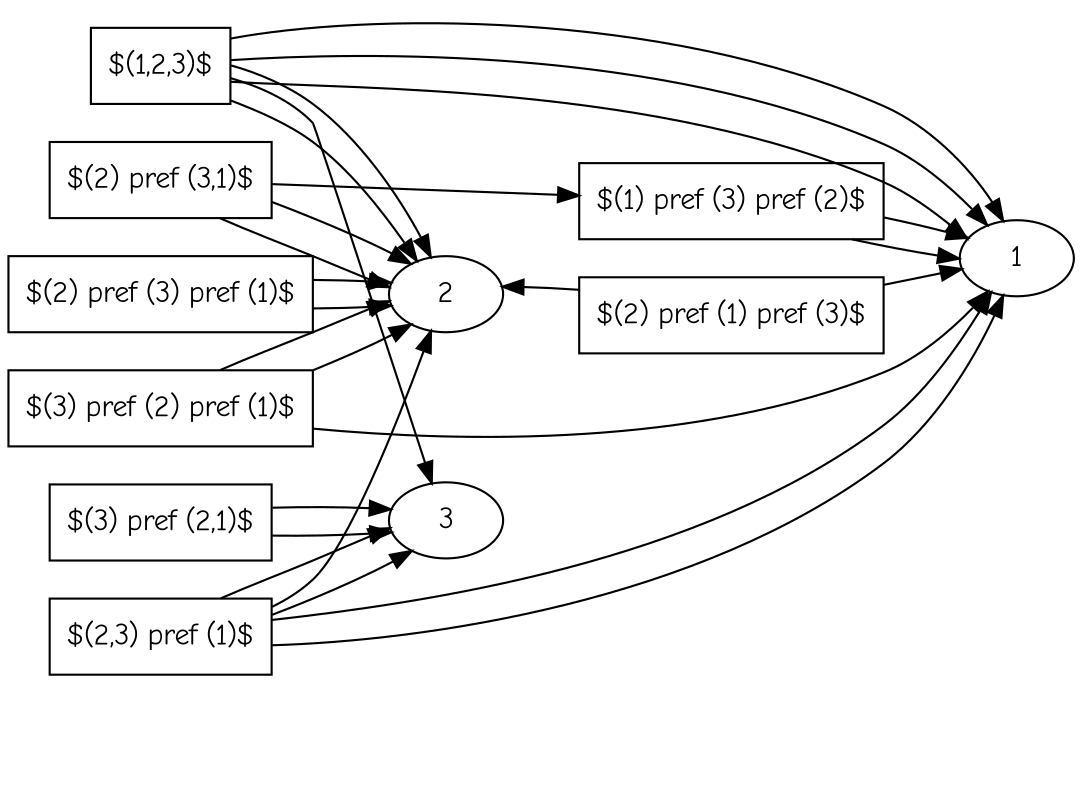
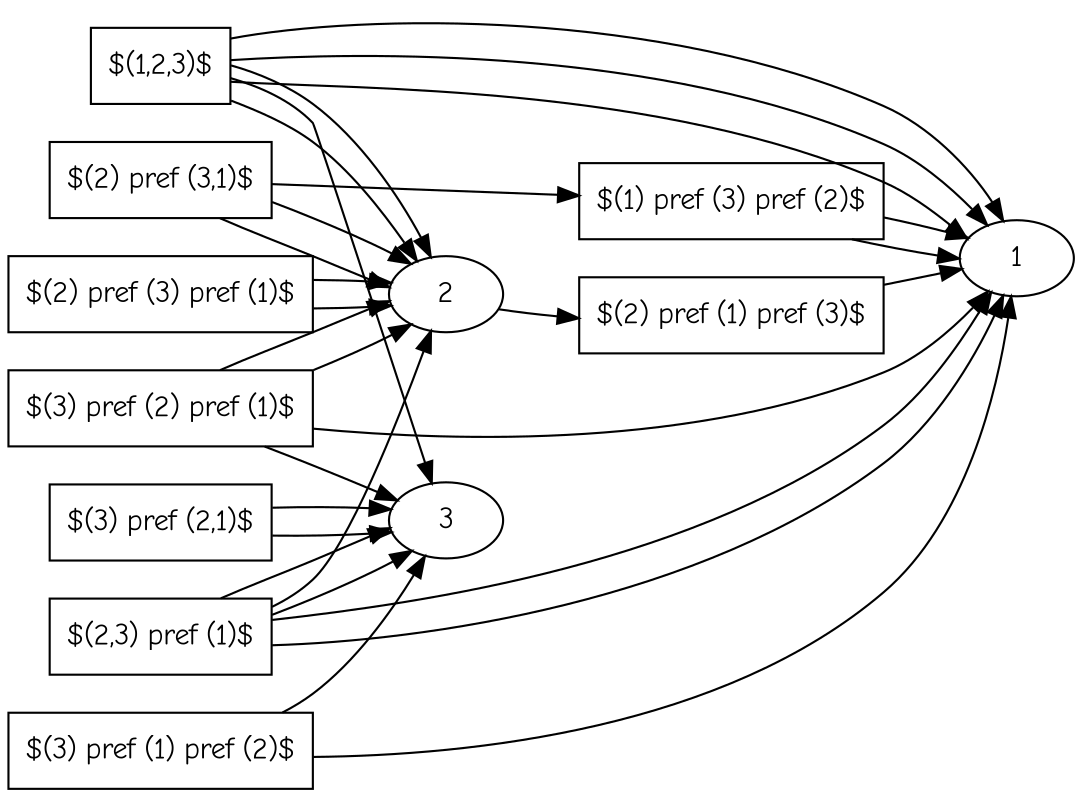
  digraph {
    fontname="Comic Neue"
    rankdir=LR
    node [fontname="Comic Neue" shape=box]
    edge [fontname="Comic Neue"]
    n1 [label="$(1,2,3)$"]
    1 [shape=""]
    2 [shape=""]
    3 [shape=""]
    n5 [label="$(3) \pref (2) \pref (1)$"]
    n6 [label="$(2,3) \pref (1)$"]
    n7 [label="$(1) \pref (3) \pref (2)$"]
    n8 [label="$(2) \pref (3,1)$"]
    n9 [label="$(3) \pref (2,1)$"]
+   n10 [label="$(3) \pref (1) \pref (2)$"]
    n11 [label="$(2) \pref (1) \pref (3)$"]
    n12 [label="$(2) \pref (3) \pref (1)$"]
    n1 -> 1
    n1 -> 1
    n1 -> 1
    n1 -> 2
    n1 -> 2
    n1 -> 3
    n5 -> 1
    n5 -> 2
    n5 -> 2
+   n5 -> 3
    n6 -> 1
    n6 -> 1
    n6 -> 2
    n6 -> 3
    n6 -> 3
    n7 -> 1
    n7 -> 1
    n8 -> 2
    n8 -> 2
    n8 -> n7
    n9 -> 3
    n9 -> 3
+   n10 -> 1
+   n10 -> 3
    n11 -> 1
-   n11 -> 2
+   2 -> n11
    n12 -> 2
    n12 -> 2
  }
